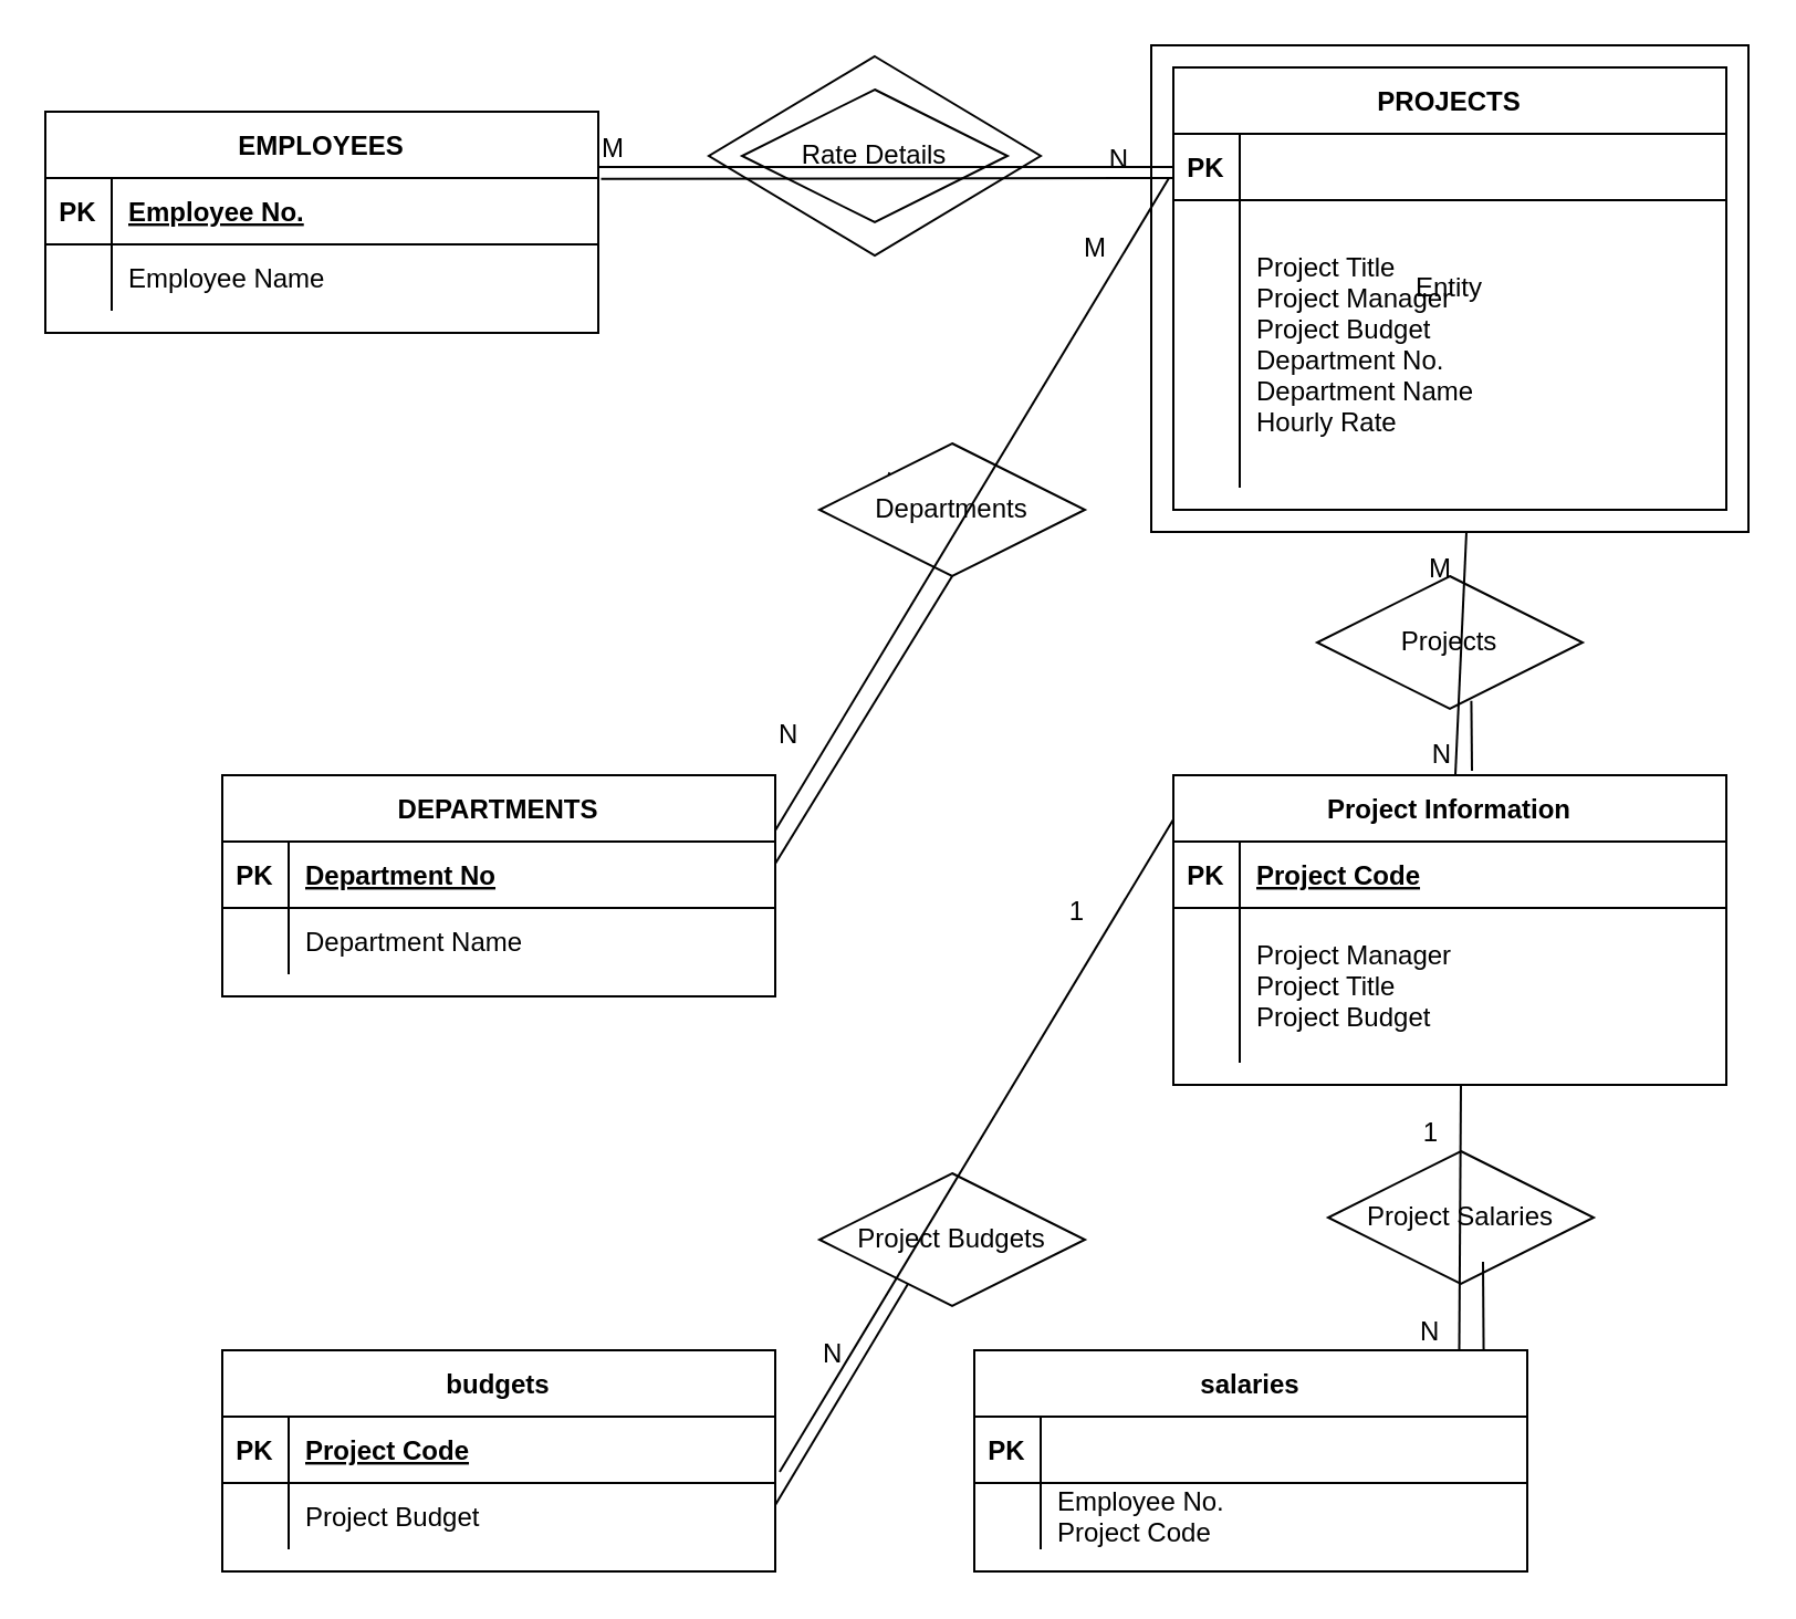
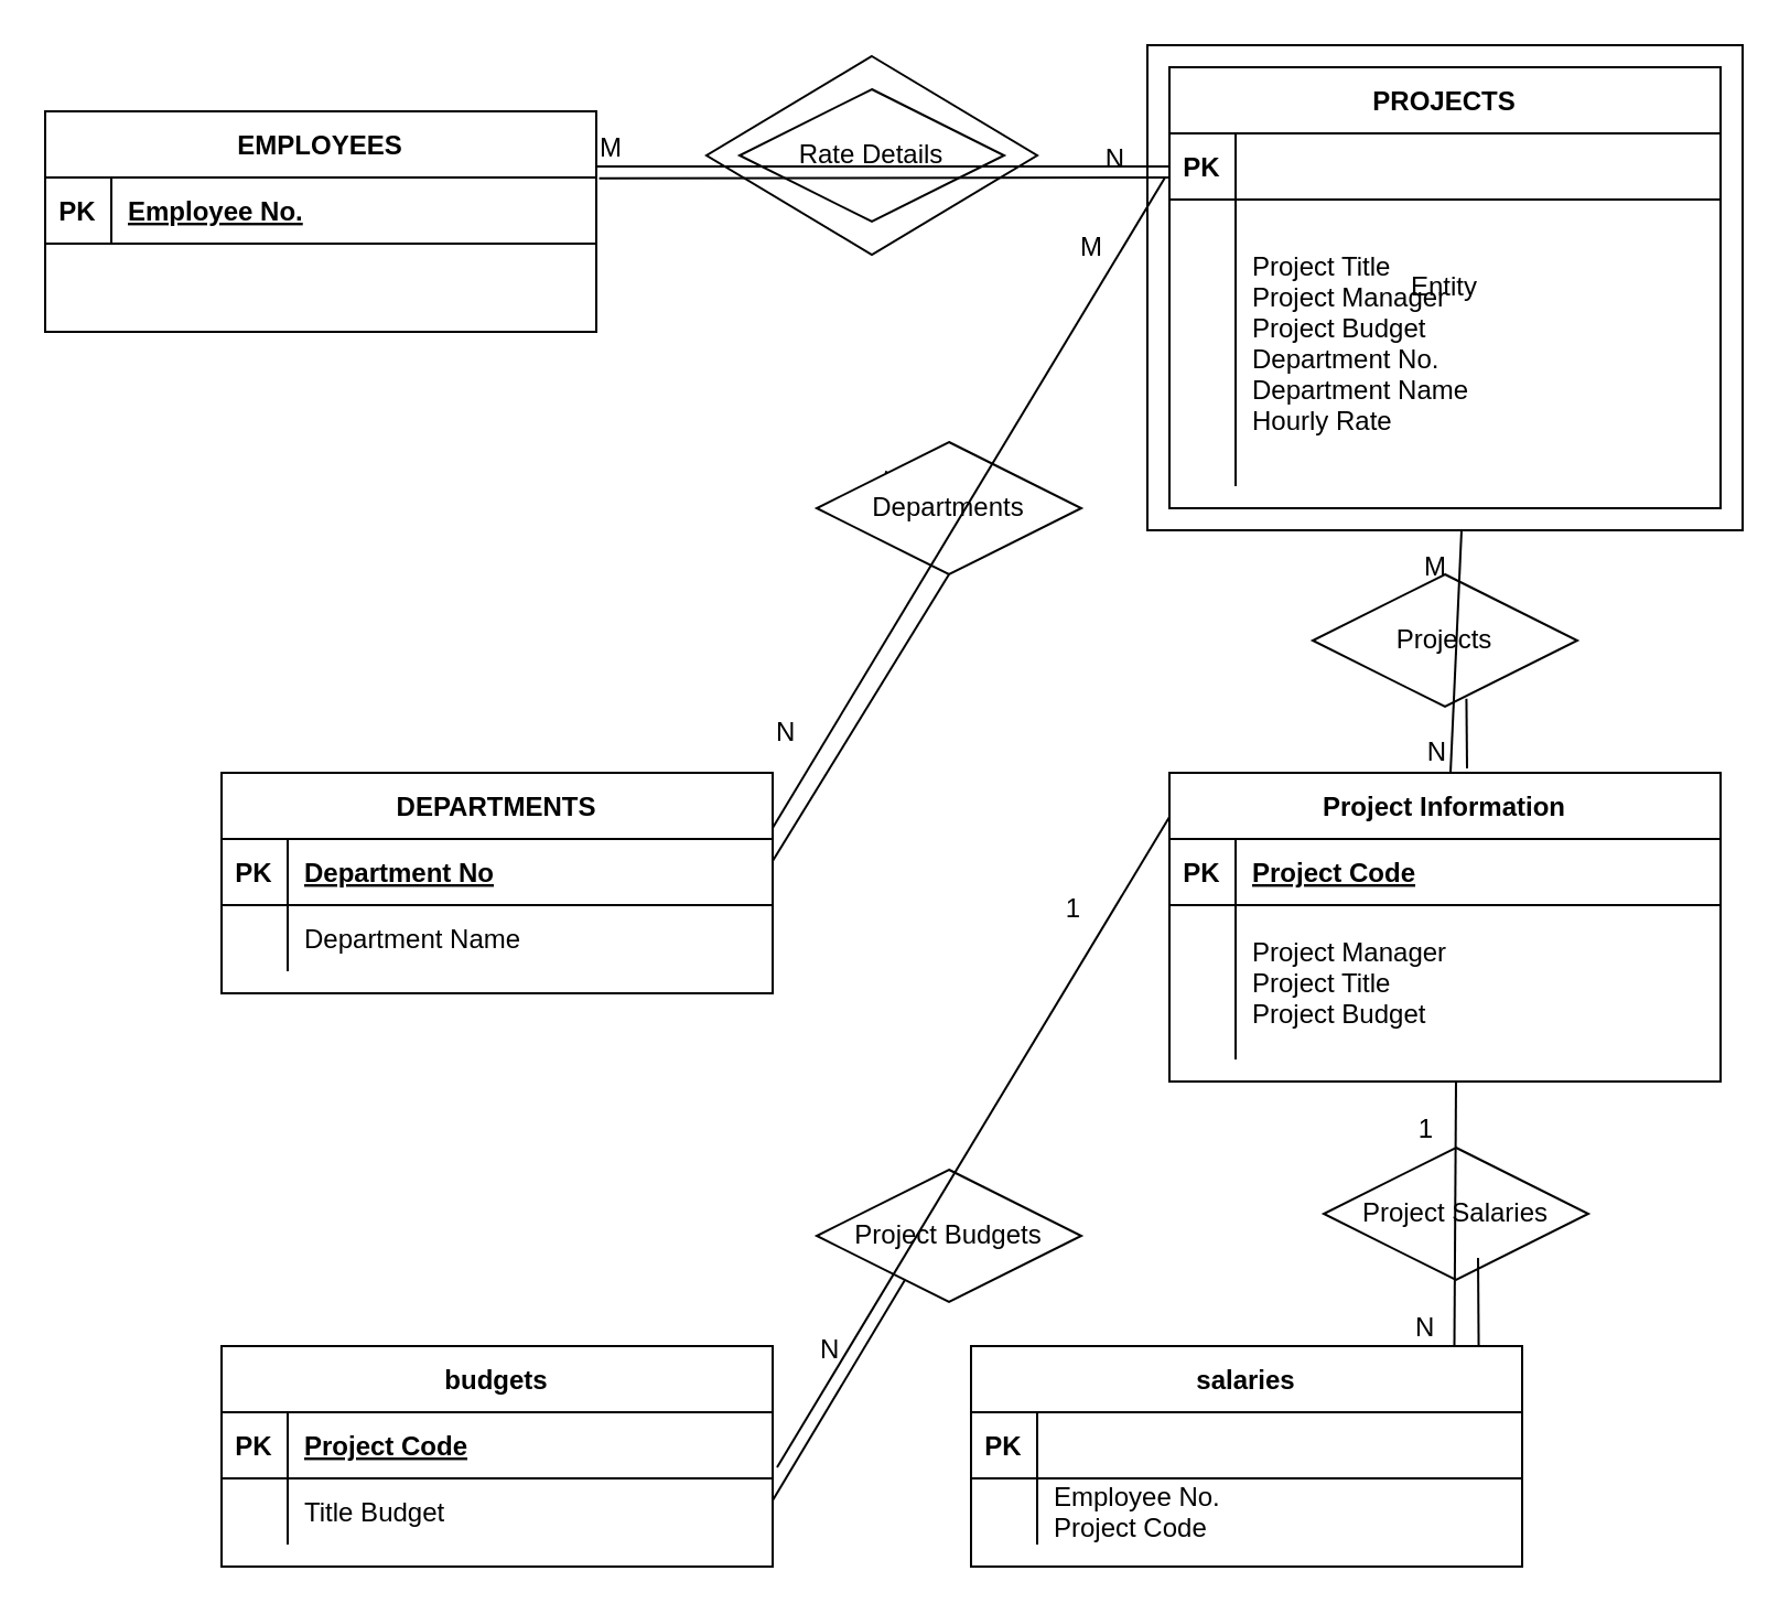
  <mxCell id="0" />
  <mxCell id="1" parent="0" />
  <mxCell id="2" value="" style="shape=rhombus;perimeter=rhombusPerimeter;whiteSpace=wrap;html=1;align=center;" vertex="1" parent="1"><mxGeometry x="320" y="25" width="150" height="90" as="geometry" /></mxCell>
  <mxCell id="3" value="Entity" style="whiteSpace=wrap;html=1;align=center;" vertex="1" parent="1"><mxGeometry x="520" y="20" width="270" height="220" as="geometry" /></mxCell>
  <mxCell id="4" value="PROJECTS" style="shape=table;startSize=30;container=1;collapsible=1;childLayout=tableLayout;fixedRows=1;rowLines=0;fontStyle=1;align=center;resizeLast=1;" parent="1" vertex="1"><mxGeometry x="530" y="30" width="250" height="200" as="geometry" /></mxCell>
  <mxCell id="5" value="" style="shape=partialRectangle;collapsible=0;dropTarget=0;pointerEvents=0;fillColor=none;points=[[0,0.5],[1,0.5]];portConstraint=eastwest;top=0;left=0;right=0;bottom=1;" parent="4" vertex="1"><mxGeometry y="30" width="250" height="30" as="geometry" /></mxCell>
  <mxCell id="6" value="PK" style="shape=partialRectangle;overflow=hidden;connectable=0;fillColor=none;top=0;left=0;bottom=0;right=0;fontStyle=1;" parent="5" vertex="1"><mxGeometry width="30" height="30" as="geometry" /></mxCell>
  <mxCell id="7" value="" style="shape=partialRectangle;collapsible=0;dropTarget=0;pointerEvents=0;fillColor=none;points=[[0,0.5],[1,0.5]];portConstraint=eastwest;top=0;left=0;right=0;bottom=0;" parent="4" vertex="1"><mxGeometry y="60" width="250" height="130" as="geometry" /></mxCell>
  <mxCell id="8" value="" style="shape=partialRectangle;overflow=hidden;connectable=0;fillColor=none;top=0;left=0;bottom=0;right=0;" parent="7" vertex="1"><mxGeometry width="30" height="130" as="geometry" /></mxCell>
  <mxCell id="9" value="Project Title    &#10;Project Manager&#10;Project Budget&#10;Department No.&#10;Department Name&#10;Hourly Rate" style="shape=partialRectangle;overflow=hidden;connectable=0;fillColor=none;top=0;left=0;bottom=0;right=0;align=left;spacingLeft=6;" parent="7" vertex="1"><mxGeometry x="30" width="220" height="130" as="geometry" /></mxCell>
  <mxCell id="10" value="Project Information" style="shape=table;startSize=30;container=1;collapsible=1;childLayout=tableLayout;fixedRows=1;rowLines=0;fontStyle=1;align=center;resizeLast=1;" parent="1" vertex="1"><mxGeometry x="530" y="350" width="250" height="140" as="geometry" /></mxCell>
  <mxCell id="11" value="" style="shape=partialRectangle;collapsible=0;dropTarget=0;pointerEvents=0;fillColor=none;points=[[0,0.5],[1,0.5]];portConstraint=eastwest;top=0;left=0;right=0;bottom=1;" parent="10" vertex="1"><mxGeometry y="30" width="250" height="30" as="geometry" /></mxCell>
  <mxCell id="12" value="PK" style="shape=partialRectangle;overflow=hidden;connectable=0;fillColor=none;top=0;left=0;bottom=0;right=0;fontStyle=1;" parent="11" vertex="1"><mxGeometry width="30" height="30" as="geometry" /></mxCell>
  <mxCell id="13" value="Project Code" style="shape=partialRectangle;overflow=hidden;connectable=0;fillColor=none;top=0;left=0;bottom=0;right=0;align=left;spacingLeft=6;fontStyle=5;" parent="11" vertex="1"><mxGeometry x="30" width="220" height="30" as="geometry" /></mxCell>
  <mxCell id="14" value="" style="shape=partialRectangle;collapsible=0;dropTarget=0;pointerEvents=0;fillColor=none;points=[[0,0.5],[1,0.5]];portConstraint=eastwest;top=0;left=0;right=0;bottom=0;" parent="10" vertex="1"><mxGeometry y="60" width="250" height="70" as="geometry" /></mxCell>
  <mxCell id="15" value="" style="shape=partialRectangle;overflow=hidden;connectable=0;fillColor=none;top=0;left=0;bottom=0;right=0;" parent="14" vertex="1"><mxGeometry width="30" height="70" as="geometry" /></mxCell>
  <mxCell id="16" value="Project Manager&#10;Project Title&#10;Project Budget" style="shape=partialRectangle;overflow=hidden;connectable=0;fillColor=none;top=0;left=0;bottom=0;right=0;align=left;spacingLeft=6;" parent="14" vertex="1"><mxGeometry x="30" width="220" height="70" as="geometry" /></mxCell>
  <mxCell id="17" value="EMPLOYEES" style="shape=table;startSize=30;container=1;collapsible=1;childLayout=tableLayout;fixedRows=1;rowLines=0;fontStyle=1;align=center;resizeLast=1;" parent="1" vertex="1"><mxGeometry x="20" y="50" width="250" height="100" as="geometry" /></mxCell>
  <mxCell id="18" value="" style="shape=partialRectangle;collapsible=0;dropTarget=0;pointerEvents=0;fillColor=none;points=[[0,0.5],[1,0.5]];portConstraint=eastwest;top=0;left=0;right=0;bottom=1;" parent="17" vertex="1"><mxGeometry y="30" width="250" height="30" as="geometry" /></mxCell>
  <mxCell id="19" value="PK" style="shape=partialRectangle;overflow=hidden;connectable=0;fillColor=none;top=0;left=0;bottom=0;right=0;fontStyle=1;" parent="18" vertex="1"><mxGeometry width="30" height="30" as="geometry" /></mxCell>
  <mxCell id="20" value="Employee No." style="shape=partialRectangle;overflow=hidden;connectable=0;fillColor=none;top=0;left=0;bottom=0;right=0;align=left;spacingLeft=6;fontStyle=5;" parent="18" vertex="1"><mxGeometry x="30" width="220" height="30" as="geometry" /></mxCell>
  <mxCell id="21" value="" style="shape=partialRectangle;collapsible=0;dropTarget=0;pointerEvents=0;fillColor=none;points=[[0,0.5],[1,0.5]];portConstraint=eastwest;top=0;left=0;right=0;bottom=0;" parent="17" vertex="1"><mxGeometry y="60" width="250" height="30" as="geometry" /></mxCell>
  <mxCell id="22" value="" style="shape=partialRectangle;overflow=hidden;connectable=0;fillColor=none;top=0;left=0;bottom=0;right=0;" parent="21" vertex="1"><mxGeometry width="30" height="30" as="geometry" /></mxCell>
- <mxCell id="23" value="Employee Name" style="shape=partialRectangle;overflow=hidden;connectable=0;fillColor=none;top=0;left=0;bottom=0;right=0;align=left;spacingLeft=6;" parent="21" vertex="1"><mxGeometry x="30" width="220" height="30" as="geometry" /></mxCell>
  <mxCell id="24" value="DEPARTMENTS" style="shape=table;startSize=30;container=1;collapsible=1;childLayout=tableLayout;fixedRows=1;rowLines=0;fontStyle=1;align=center;resizeLast=1;" parent="1" vertex="1"><mxGeometry x="100" y="350" width="250" height="100" as="geometry" /></mxCell>
  <mxCell id="25" value="" style="shape=partialRectangle;collapsible=0;dropTarget=0;pointerEvents=0;fillColor=none;points=[[0,0.5],[1,0.5]];portConstraint=eastwest;top=0;left=0;right=0;bottom=1;" parent="24" vertex="1"><mxGeometry y="30" width="250" height="30" as="geometry" /></mxCell>
  <mxCell id="26" value="PK" style="shape=partialRectangle;overflow=hidden;connectable=0;fillColor=none;top=0;left=0;bottom=0;right=0;fontStyle=1;" parent="25" vertex="1"><mxGeometry width="30" height="30" as="geometry" /></mxCell>
  <mxCell id="27" value="Department No" style="shape=partialRectangle;overflow=hidden;connectable=0;fillColor=none;top=0;left=0;bottom=0;right=0;align=left;spacingLeft=6;fontStyle=5;" parent="25" vertex="1"><mxGeometry x="30" width="220" height="30" as="geometry" /></mxCell>
  <mxCell id="28" value="" style="shape=partialRectangle;collapsible=0;dropTarget=0;pointerEvents=0;fillColor=none;points=[[0,0.5],[1,0.5]];portConstraint=eastwest;top=0;left=0;right=0;bottom=0;" parent="24" vertex="1"><mxGeometry y="60" width="250" height="30" as="geometry" /></mxCell>
  <mxCell id="29" value="" style="shape=partialRectangle;overflow=hidden;connectable=0;fillColor=none;top=0;left=0;bottom=0;right=0;" parent="28" vertex="1"><mxGeometry width="30" height="30" as="geometry" /></mxCell>
  <mxCell id="30" value="Department Name" style="shape=partialRectangle;overflow=hidden;connectable=0;fillColor=none;top=0;left=0;bottom=0;right=0;align=left;spacingLeft=6;" parent="28" vertex="1"><mxGeometry x="30" width="220" height="30" as="geometry" /></mxCell>
  <mxCell id="31" value="Rate Details" style="shape=rhombus;perimeter=rhombusPerimeter;whiteSpace=wrap;html=1;align=center;" parent="1" vertex="1"><mxGeometry x="335" y="40" width="120" height="60" as="geometry" /></mxCell>
  <mxCell id="32" value="Projects" style="shape=rhombus;perimeter=rhombusPerimeter;whiteSpace=wrap;html=1;align=center;" parent="1" vertex="1"><mxGeometry x="595" y="260" width="120" height="60" as="geometry" /></mxCell>
  <mxCell id="33" style="edgeStyle=none;shape=link;rounded=0;orthogonalLoop=1;jettySize=auto;html=1;exitX=0;exitY=0;exitDx=0;exitDy=0;" parent="1" source="34" edge="1"><mxGeometry relative="1" as="geometry"><mxPoint x="440" y="240" as="targetPoint" /></mxGeometry></mxCell>
  <mxCell id="34" value="Departments" style="shape=rhombus;perimeter=rhombusPerimeter;whiteSpace=wrap;html=1;align=center;" parent="1" vertex="1"><mxGeometry x="370" y="200" width="120" height="60" as="geometry" /></mxCell>
  <mxCell id="35" value="budgets" style="shape=table;startSize=30;container=1;collapsible=1;childLayout=tableLayout;fixedRows=1;rowLines=0;fontStyle=1;align=center;resizeLast=1;" parent="1" vertex="1"><mxGeometry x="100" y="610" width="250" height="100" as="geometry" /></mxCell>
  <mxCell id="36" value="" style="shape=partialRectangle;collapsible=0;dropTarget=0;pointerEvents=0;fillColor=none;points=[[0,0.5],[1,0.5]];portConstraint=eastwest;top=0;left=0;right=0;bottom=1;" parent="35" vertex="1"><mxGeometry y="30" width="250" height="30" as="geometry" /></mxCell>
  <mxCell id="37" value="PK" style="shape=partialRectangle;overflow=hidden;connectable=0;fillColor=none;top=0;left=0;bottom=0;right=0;fontStyle=1;" parent="36" vertex="1"><mxGeometry width="30" height="30" as="geometry" /></mxCell>
  <mxCell id="38" value="Project Code" style="shape=partialRectangle;overflow=hidden;connectable=0;fillColor=none;top=0;left=0;bottom=0;right=0;align=left;spacingLeft=6;fontStyle=5;" parent="36" vertex="1"><mxGeometry x="30" width="220" height="30" as="geometry" /></mxCell>
  <mxCell id="39" value="" style="shape=partialRectangle;collapsible=0;dropTarget=0;pointerEvents=0;fillColor=none;points=[[0,0.5],[1,0.5]];portConstraint=eastwest;top=0;left=0;right=0;bottom=0;" parent="35" vertex="1"><mxGeometry y="60" width="250" height="30" as="geometry" /></mxCell>
  <mxCell id="40" value="" style="shape=partialRectangle;overflow=hidden;connectable=0;fillColor=none;top=0;left=0;bottom=0;right=0;" parent="39" vertex="1"><mxGeometry width="30" height="30" as="geometry" /></mxCell>
- <mxCell id="41" value="Project Budget" style="shape=partialRectangle;overflow=hidden;connectable=0;fillColor=none;top=0;left=0;bottom=0;right=0;align=left;spacingLeft=6;" parent="39" vertex="1"><mxGeometry x="30" width="220" height="30" as="geometry" /></mxCell>
+ <mxCell id="41" value="Title Budget" style="shape=partialRectangle;overflow=hidden;connectable=0;fillColor=none;top=0;left=0;bottom=0;right=0;align=left;spacingLeft=6;" parent="39" vertex="1"><mxGeometry x="30" width="220" height="30" as="geometry" /></mxCell>
  <mxCell id="42" value="salaries" style="shape=table;startSize=30;container=1;collapsible=1;childLayout=tableLayout;fixedRows=1;rowLines=0;fontStyle=1;align=center;resizeLast=1;" parent="1" vertex="1"><mxGeometry x="440" y="610" width="250" height="100" as="geometry" /></mxCell>
  <mxCell id="43" value="" style="shape=partialRectangle;collapsible=0;dropTarget=0;pointerEvents=0;fillColor=none;points=[[0,0.5],[1,0.5]];portConstraint=eastwest;top=0;left=0;right=0;bottom=1;" parent="42" vertex="1"><mxGeometry y="30" width="250" height="30" as="geometry" /></mxCell>
  <mxCell id="44" value="PK" style="shape=partialRectangle;overflow=hidden;connectable=0;fillColor=none;top=0;left=0;bottom=0;right=0;fontStyle=1;" parent="43" vertex="1"><mxGeometry width="30" height="30" as="geometry" /></mxCell>
  <mxCell id="45" value="" style="shape=partialRectangle;collapsible=0;dropTarget=0;pointerEvents=0;fillColor=none;points=[[0,0.5],[1,0.5]];portConstraint=eastwest;top=0;left=0;right=0;bottom=0;" parent="42" vertex="1"><mxGeometry y="60" width="250" height="30" as="geometry" /></mxCell>
  <mxCell id="46" value="" style="shape=partialRectangle;overflow=hidden;connectable=0;fillColor=none;top=0;left=0;bottom=0;right=0;" parent="45" vertex="1"><mxGeometry width="30" height="30" as="geometry" /></mxCell>
  <mxCell id="47" value="Employee No.&#10;Project Code" style="shape=partialRectangle;overflow=hidden;connectable=0;fillColor=none;top=0;left=0;bottom=0;right=0;align=left;spacingLeft=6;" parent="45" vertex="1"><mxGeometry x="30" width="220" height="30" as="geometry" /></mxCell>
  <mxCell id="48" value="Project Budgets" style="shape=rhombus;perimeter=rhombusPerimeter;whiteSpace=wrap;html=1;align=center;" parent="1" vertex="1"><mxGeometry x="370" y="530" width="120" height="60" as="geometry" /></mxCell>
  <mxCell id="49" value="Project Salaries" style="shape=rhombus;perimeter=rhombusPerimeter;whiteSpace=wrap;html=1;align=center;" parent="1" vertex="1"><mxGeometry x="600" y="520" width="120" height="60" as="geometry" /></mxCell>
  <mxCell id="50" value="" style="endArrow=none;html=1;rounded=0;exitX=1;exitY=0.25;exitDx=0;exitDy=0;entryX=0;entryY=0.5;entryDx=0;entryDy=0;" parent="1" source="17" target="5" edge="1"><mxGeometry relative="1" as="geometry"><mxPoint x="330" y="210" as="sourcePoint" /><mxPoint x="490" y="210" as="targetPoint" /></mxGeometry></mxCell>
  <mxCell id="51" value="M" style="resizable=0;html=1;align=left;verticalAlign=bottom;" parent="50" connectable="0" vertex="1"><mxGeometry x="-1" relative="1" as="geometry" /></mxCell>
  <mxCell id="52" value="M" style="resizable=0;html=1;align=right;verticalAlign=bottom;" parent="50" connectable="0" vertex="1"><mxGeometry x="1" relative="1" as="geometry"><mxPoint x="-30" y="45" as="offset" /></mxGeometry></mxCell>
  <mxCell id="53" value="" style="endArrow=none;html=1;rounded=0;exitX=1;exitY=0.25;exitDx=0;exitDy=0;" parent="1" source="24" edge="1"><mxGeometry relative="1" as="geometry"><mxPoint x="390" y="230" as="sourcePoint" /><mxPoint x="528" y="80" as="targetPoint" /></mxGeometry></mxCell>
  <mxCell id="54" value="N" style="resizable=0;html=1;align=left;verticalAlign=bottom;" parent="53" connectable="0" vertex="1"><mxGeometry x="-1" relative="1" as="geometry"><mxPoint y="-35" as="offset" /></mxGeometry></mxCell>
  <mxCell id="55" value="N" style="resizable=0;html=1;align=right;verticalAlign=bottom;" parent="53" connectable="0" vertex="1"><mxGeometry x="1" relative="1" as="geometry"><mxPoint x="-18" as="offset" /></mxGeometry></mxCell>
  <mxCell id="56" value="" style="endArrow=none;html=1;rounded=0;exitX=0.5;exitY=1;exitDx=0;exitDy=0;" edge="1" parent="1"><mxGeometry relative="1" as="geometry"><mxPoint x="662.5" y="240" as="sourcePoint" /><mxPoint x="657.5" y="350" as="targetPoint" /></mxGeometry></mxCell>
  <mxCell id="57" value="N" style="resizable=0;html=1;align=right;verticalAlign=bottom;" connectable="0" vertex="1" parent="56"><mxGeometry x="1" relative="1" as="geometry"><mxPoint x="-2" y="-1" as="offset" /></mxGeometry></mxCell>
  <mxCell id="58" value="M" style="resizable=0;html=1;align=right;verticalAlign=bottom;" connectable="0" vertex="1" parent="1"><mxGeometry x="640" y="260" as="geometry"><mxPoint x="16" y="5" as="offset" /></mxGeometry></mxCell>
  <mxCell id="59" value="" style="endArrow=none;html=1;rounded=0;exitX=1;exitY=0.25;exitDx=0;exitDy=0;" edge="1" parent="1"><mxGeometry relative="1" as="geometry"><mxPoint x="352" y="665" as="sourcePoint" /><mxPoint x="530" y="370" as="targetPoint" /></mxGeometry></mxCell>
  <mxCell id="60" value="N" style="resizable=0;html=1;align=left;verticalAlign=bottom;" connectable="0" vertex="1" parent="59"><mxGeometry x="-1" relative="1" as="geometry"><mxPoint x="18" y="-45" as="offset" /></mxGeometry></mxCell>
  <mxCell id="61" value="1" style="resizable=0;html=1;align=right;verticalAlign=bottom;" connectable="0" vertex="1" parent="59"><mxGeometry x="1" relative="1" as="geometry"><mxPoint x="-40" y="50" as="offset" /></mxGeometry></mxCell>
  <mxCell id="62" value="" style="endArrow=none;html=1;rounded=0;exitX=0.877;exitY=-0.003;exitDx=0;exitDy=0;exitPerimeter=0;" edge="1" parent="1" source="42"><mxGeometry relative="1" as="geometry"><mxPoint x="660" y="600" as="sourcePoint" /><mxPoint x="660" y="490" as="targetPoint" /></mxGeometry></mxCell>
  <mxCell id="63" value="N" style="resizable=0;html=1;align=left;verticalAlign=bottom;" connectable="0" vertex="1" parent="62"><mxGeometry x="-1" relative="1" as="geometry"><mxPoint x="-19" as="offset" /></mxGeometry></mxCell>
  <mxCell id="64" value="1" style="resizable=0;html=1;align=right;verticalAlign=bottom;" connectable="0" vertex="1" parent="62"><mxGeometry x="1" relative="1" as="geometry"><mxPoint x="-10" y="30" as="offset" /></mxGeometry></mxCell>
  <mxCell id="65" value="" style="endArrow=none;html=1;rounded=0;exitX=1.005;exitY=0.011;exitDx=0;exitDy=0;exitPerimeter=0;" edge="1" parent="1" source="18"><mxGeometry relative="1" as="geometry"><mxPoint x="306" y="345" as="sourcePoint" /><mxPoint x="530" y="80" as="targetPoint" /></mxGeometry></mxCell>
  <mxCell id="66" value="" style="endArrow=none;html=1;rounded=0;exitX=0.581;exitY=0.939;exitDx=0;exitDy=0;exitPerimeter=0;" edge="1" parent="1" source="32"><mxGeometry relative="1" as="geometry"><mxPoint x="140" y="500.33" as="sourcePoint" /><mxPoint x="665" y="348" as="targetPoint" /><Array as="points" /></mxGeometry></mxCell>
  <mxCell id="67" value="" style="endArrow=none;html=1;rounded=0;exitX=1;exitY=0.333;exitDx=0;exitDy=0;exitPerimeter=0;entryX=0.5;entryY=1;entryDx=0;entryDy=0;" edge="1" parent="1" source="25" target="34"><mxGeometry relative="1" as="geometry"><mxPoint x="260" y="290.33" as="sourcePoint" /><mxPoint x="420" y="260" as="targetPoint" /></mxGeometry></mxCell>
  <mxCell id="68" value="" style="endArrow=none;html=1;rounded=0;exitX=1;exitY=0.333;exitDx=0;exitDy=0;exitPerimeter=0;" edge="1" parent="1"><mxGeometry relative="1" as="geometry"><mxPoint x="350" y="679.99" as="sourcePoint" /><mxPoint x="410" y="580" as="targetPoint" /></mxGeometry></mxCell>
  <mxCell id="69" value="" style="endArrow=none;html=1;rounded=0;" edge="1" parent="1"><mxGeometry relative="1" as="geometry"><mxPoint x="670" y="570" as="sourcePoint" /><mxPoint x="670.28" y="610" as="targetPoint" /></mxGeometry></mxCell>
